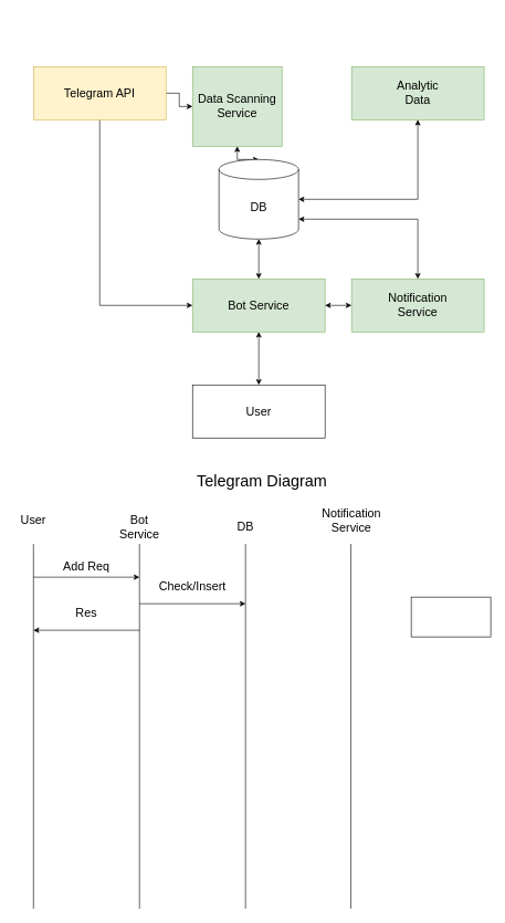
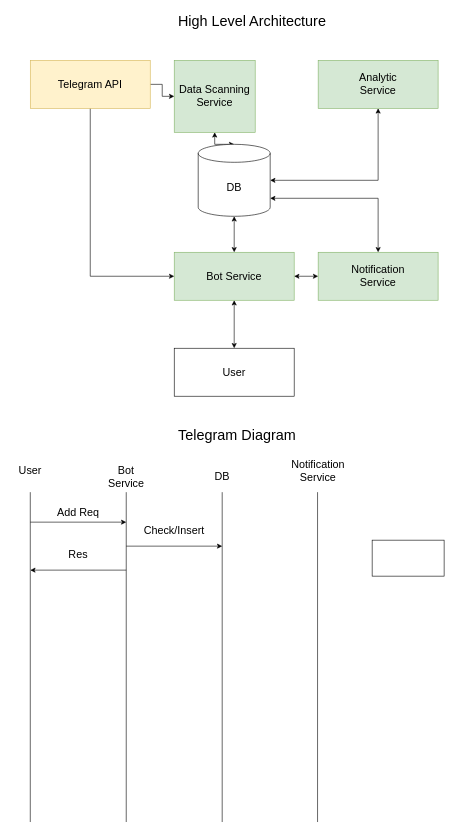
  <mxCell id="0" />
  <mxCell id="1" parent="0" />
  <mxCell id="2" style="edgeStyle=orthogonalEdgeStyle;rounded=0;orthogonalLoop=1;jettySize=auto;html=1;entryX=0.5;entryY=1;entryDx=0;entryDy=0;entryPerimeter=0;fontSize=18;startArrow=classic;startFill=1;" parent="1" source="3" target="13" edge="1"><mxGeometry relative="1" as="geometry" /></mxCell>
  <mxCell id="3" value="&lt;font style=&quot;font-size: 18px&quot;&gt;Bot Service&lt;/font&gt;" style="rounded=0;whiteSpace=wrap;html=1;fillColor=#d5e8d4;strokeColor=#82b366;" parent="1" vertex="1"><mxGeometry x="290" y="420" width="200" height="80" as="geometry" /></mxCell>
  <mxCell id="4" style="edgeStyle=orthogonalEdgeStyle;rounded=0;orthogonalLoop=1;jettySize=auto;html=1;entryX=0.5;entryY=0;entryDx=0;entryDy=0;entryPerimeter=0;fontSize=18;startArrow=classic;startFill=1;" parent="1" source="5" target="13" edge="1"><mxGeometry relative="1" as="geometry" /></mxCell>
  <mxCell id="5" value="&lt;font style=&quot;font-size: 18px&quot;&gt;Data Scanning&lt;br&gt;Service&lt;br&gt;&lt;/font&gt;" style="rounded=0;whiteSpace=wrap;html=1;fillColor=#d5e8d4;strokeColor=#82b366;" parent="1" vertex="1"><mxGeometry x="290" y="100" width="135" height="120" as="geometry" /></mxCell>
  <mxCell id="6" style="edgeStyle=orthogonalEdgeStyle;rounded=0;orthogonalLoop=1;jettySize=auto;html=1;entryX=0.5;entryY=1;entryDx=0;entryDy=0;fontSize=18;startArrow=classic;startFill=1;" parent="1" source="7" target="3" edge="1"><mxGeometry relative="1" as="geometry" /></mxCell>
  <mxCell id="7" value="&lt;font style=&quot;font-size: 18px&quot;&gt;User&lt;/font&gt;" style="rounded=0;whiteSpace=wrap;html=1;" parent="1" vertex="1"><mxGeometry x="290" y="580" width="200" height="80" as="geometry" /></mxCell>
  <mxCell id="8" style="edgeStyle=orthogonalEdgeStyle;rounded=0;orthogonalLoop=1;jettySize=auto;html=1;entryX=1;entryY=0.5;entryDx=0;entryDy=0;entryPerimeter=0;fontSize=18;startArrow=classic;startFill=1;" parent="1" source="9" target="13" edge="1"><mxGeometry relative="1" as="geometry"><Array as="points"><mxPoint x="630" y="300" /></Array></mxGeometry></mxCell>
- <mxCell id="9" value="&lt;font style=&quot;font-size: 18px&quot;&gt;Analytic&lt;br&gt;Data&lt;br&gt;&lt;/font&gt;" style="rounded=0;whiteSpace=wrap;html=1;fillColor=#d5e8d4;strokeColor=#82b366;" parent="1" vertex="1"><mxGeometry x="530" y="100" width="200" height="80" as="geometry" /></mxCell>
+ <mxCell id="9" value="&lt;font style=&quot;font-size: 18px&quot;&gt;Analytic&lt;br&gt;Service&lt;br&gt;&lt;/font&gt;" style="rounded=0;whiteSpace=wrap;html=1;fillColor=#d5e8d4;strokeColor=#82b366;" parent="1" vertex="1"><mxGeometry x="530" y="100" width="200" height="80" as="geometry" /></mxCell>
  <mxCell id="10" style="edgeStyle=orthogonalEdgeStyle;rounded=0;orthogonalLoop=1;jettySize=auto;html=1;entryX=0;entryY=0.5;entryDx=0;entryDy=0;fontSize=18;" parent="1" source="12" target="5" edge="1"><mxGeometry relative="1" as="geometry" /></mxCell>
  <mxCell id="11" style="edgeStyle=orthogonalEdgeStyle;rounded=0;orthogonalLoop=1;jettySize=auto;html=1;entryX=0;entryY=0.5;entryDx=0;entryDy=0;fontSize=18;" parent="1" source="12" target="3" edge="1"><mxGeometry relative="1" as="geometry"><Array as="points"><mxPoint x="150" y="460" /></Array></mxGeometry></mxCell>
  <mxCell id="12" value="&lt;font style=&quot;font-size: 18px&quot;&gt;Telegram API&lt;br&gt;&lt;/font&gt;" style="rounded=0;whiteSpace=wrap;html=1;fillColor=#fff2cc;strokeColor=#d6b656;" parent="1" vertex="1"><mxGeometry x="50" y="100" width="200" height="80" as="geometry" /></mxCell>
  <mxCell id="13" value="DB" style="shape=cylinder3;whiteSpace=wrap;html=1;boundedLbl=1;backgroundOutline=1;size=15;fontSize=18;" parent="1" vertex="1"><mxGeometry x="330" y="240" width="120" height="120" as="geometry" /></mxCell>
  <mxCell id="14" style="edgeStyle=orthogonalEdgeStyle;rounded=0;orthogonalLoop=1;jettySize=auto;html=1;entryX=1;entryY=0.5;entryDx=0;entryDy=0;fontSize=18;startArrow=classic;startFill=1;" parent="1" source="16" target="3" edge="1"><mxGeometry relative="1" as="geometry" /></mxCell>
  <mxCell id="15" style="edgeStyle=orthogonalEdgeStyle;rounded=0;orthogonalLoop=1;jettySize=auto;html=1;fontSize=18;startArrow=classic;startFill=1;" parent="1" source="16" edge="1"><mxGeometry relative="1" as="geometry"><mxPoint x="450" y="330" as="targetPoint" /><Array as="points"><mxPoint x="630" y="330" /><mxPoint x="450" y="330" /></Array></mxGeometry></mxCell>
  <mxCell id="16" value="&lt;font style=&quot;font-size: 18px&quot;&gt;Notification&lt;br&gt;Service&lt;br&gt;&lt;/font&gt;" style="rounded=0;whiteSpace=wrap;html=1;fillColor=#d5e8d4;strokeColor=#82b366;" parent="1" vertex="1"><mxGeometry x="530" y="420" width="200" height="80" as="geometry" /></mxCell>
  <mxCell id="17" value="" style="endArrow=none;html=1;rounded=0;fontSize=18;" parent="1" edge="1"><mxGeometry width="50" height="50" relative="1" as="geometry"><mxPoint x="50" y="1370" as="sourcePoint" /><mxPoint x="50" y="820" as="targetPoint" /></mxGeometry></mxCell>
  <mxCell id="18" value="" style="endArrow=none;html=1;rounded=0;fontSize=18;" parent="1" edge="1"><mxGeometry width="50" height="50" relative="1" as="geometry"><mxPoint x="210" y="1370" as="sourcePoint" /><mxPoint x="210" y="820" as="targetPoint" /></mxGeometry></mxCell>
  <mxCell id="19" value="" style="endArrow=none;html=1;rounded=0;fontSize=18;" parent="1" edge="1"><mxGeometry width="50" height="50" relative="1" as="geometry"><mxPoint x="370" y="1370" as="sourcePoint" /><mxPoint x="370" y="820" as="targetPoint" /></mxGeometry></mxCell>
  <mxCell id="20" value="" style="endArrow=classic;html=1;rounded=0;fontSize=18;" parent="1" edge="1"><mxGeometry width="50" height="50" relative="1" as="geometry"><mxPoint x="50" y="870" as="sourcePoint" /><mxPoint x="210" y="870" as="targetPoint" /></mxGeometry></mxCell>
  <mxCell id="21" value="" style="endArrow=classic;html=1;rounded=0;fontSize=18;" parent="1" edge="1"><mxGeometry width="50" height="50" relative="1" as="geometry"><mxPoint x="210" y="910" as="sourcePoint" /><mxPoint x="370" y="910" as="targetPoint" /></mxGeometry></mxCell>
  <mxCell id="22" value="User" style="text;html=1;strokeColor=none;fillColor=none;align=center;verticalAlign=middle;whiteSpace=wrap;rounded=0;fontSize=18;" parent="1" vertex="1"><mxGeometry x="20" y="770" width="60" height="30" as="geometry" /></mxCell>
  <mxCell id="23" value="Bot Service" style="text;html=1;strokeColor=none;fillColor=none;align=center;verticalAlign=middle;whiteSpace=wrap;rounded=0;fontSize=18;" parent="1" vertex="1"><mxGeometry x="180" y="780" width="60" height="30" as="geometry" /></mxCell>
  <mxCell id="24" value="DB" style="text;html=1;strokeColor=none;fillColor=none;align=center;verticalAlign=middle;whiteSpace=wrap;rounded=0;fontSize=18;" parent="1" vertex="1"><mxGeometry x="340" y="780" width="60" height="30" as="geometry" /></mxCell>
  <mxCell id="25" value="Add Req" style="text;html=1;strokeColor=none;fillColor=none;align=center;verticalAlign=middle;whiteSpace=wrap;rounded=0;fontSize=18;" parent="1" vertex="1"><mxGeometry x="90" y="840" width="80" height="30" as="geometry" /></mxCell>
  <mxCell id="26" value="Check/Insert" style="text;html=1;strokeColor=none;fillColor=none;align=center;verticalAlign=middle;whiteSpace=wrap;rounded=0;fontSize=18;" parent="1" vertex="1"><mxGeometry x="250" y="870" width="80" height="30" as="geometry" /></mxCell>
  <mxCell id="27" value="" style="endArrow=classic;html=1;rounded=0;fontSize=18;" parent="1" edge="1"><mxGeometry width="50" height="50" relative="1" as="geometry"><mxPoint x="210" y="950" as="sourcePoint" /><mxPoint x="50" y="950" as="targetPoint" /></mxGeometry></mxCell>
  <mxCell id="28" value="Res" style="text;html=1;strokeColor=none;fillColor=none;align=center;verticalAlign=middle;whiteSpace=wrap;rounded=0;fontSize=18;" parent="1" vertex="1"><mxGeometry x="90" y="910" width="80" height="30" as="geometry" /></mxCell>
  <mxCell id="29" value="" style="endArrow=none;html=1;rounded=0;fontSize=18;" parent="1" edge="1"><mxGeometry width="50" height="50" relative="1" as="geometry"><mxPoint x="529" y="1370" as="sourcePoint" /><mxPoint x="529" y="820" as="targetPoint" /></mxGeometry></mxCell>
  <mxCell id="30" value="Notification Service" style="text;html=1;strokeColor=none;fillColor=none;align=center;verticalAlign=middle;whiteSpace=wrap;rounded=0;fontSize=18;" parent="1" vertex="1"><mxGeometry x="500" y="770" width="60" height="30" as="geometry" /></mxCell>
+ <mxCell id="31" value="&lt;font style=&quot;font-size: 24px&quot;&gt;High Level Architecture&lt;/font&gt;" style="text;html=1;strokeColor=none;fillColor=none;align=center;verticalAlign=middle;whiteSpace=wrap;rounded=0;fontSize=18;" parent="1" vertex="1"><mxGeometry x="240" y="20" width="360" height="30" as="geometry" /></mxCell>
  <mxCell id="32" value="&lt;font style=&quot;font-size: 24px&quot;&gt;Telegram Diagram&lt;/font&gt;" style="text;html=1;strokeColor=none;fillColor=none;align=center;verticalAlign=middle;whiteSpace=wrap;rounded=0;fontSize=18;" parent="1" vertex="1"><mxGeometry x="215" y="710" width="360" height="30" as="geometry" /></mxCell>
  <mxCell id="33" value="" style="rounded=0;whiteSpace=wrap;html=1;" vertex="1" parent="1"><mxGeometry x="620" y="900" width="120" height="60" as="geometry" /></mxCell>
